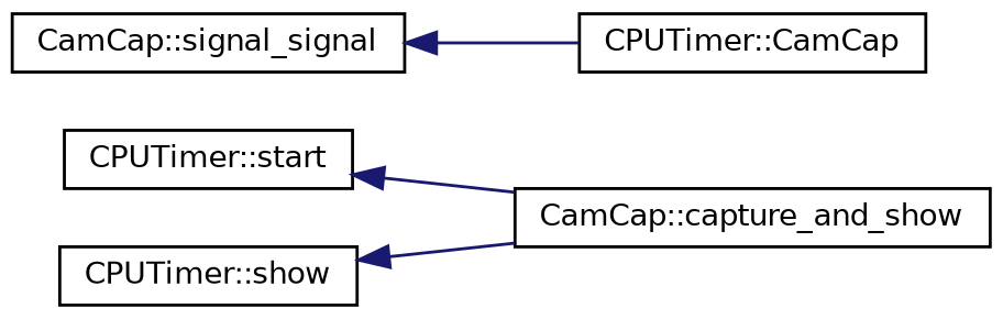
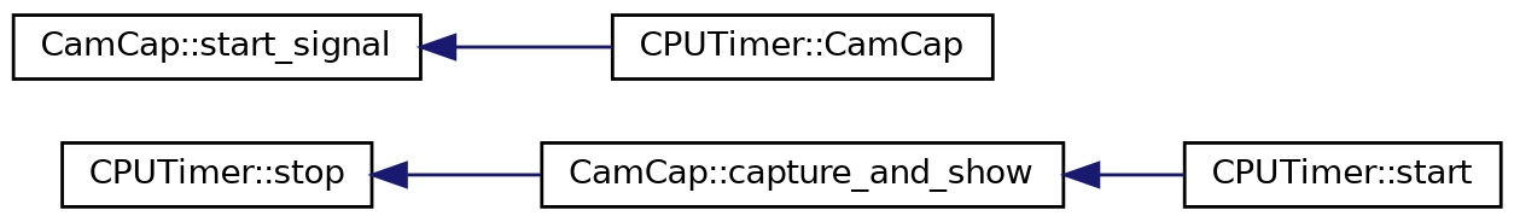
  digraph {
    rankdir=LR
    node [color=black fillcolor=white fontname=Helvetica fontsize=10 shape=record style=filled]
    edge [color=midnightblue dir=back fontname=Helvetica fontsize=10 labelfontname=Helvetica labelfontsize=10 style=solid]
    n1 [height=0.2 label="CPUTimer::start" width=0.4]
    n2 [height=0.2 label="CamCap::capture_and_show" width=0.4]
-   n3 [height=0.2 label="CPUTimer::show" width=0.4]
-   n4 [height=0.2 label="CamCap::signal_signal" width=0.4]
+   n3 [height=0.2 label="CPUTimer::stop" width=0.4]
+   n4 [height=0.2 label="CamCap::start_signal" width=0.4]
    n5 [height=0.2 label="CPUTimer::CamCap" width=0.4]
-   n1 -> n2
+   n2 -> n1
    n3 -> n2
    n4 -> n5
  }
